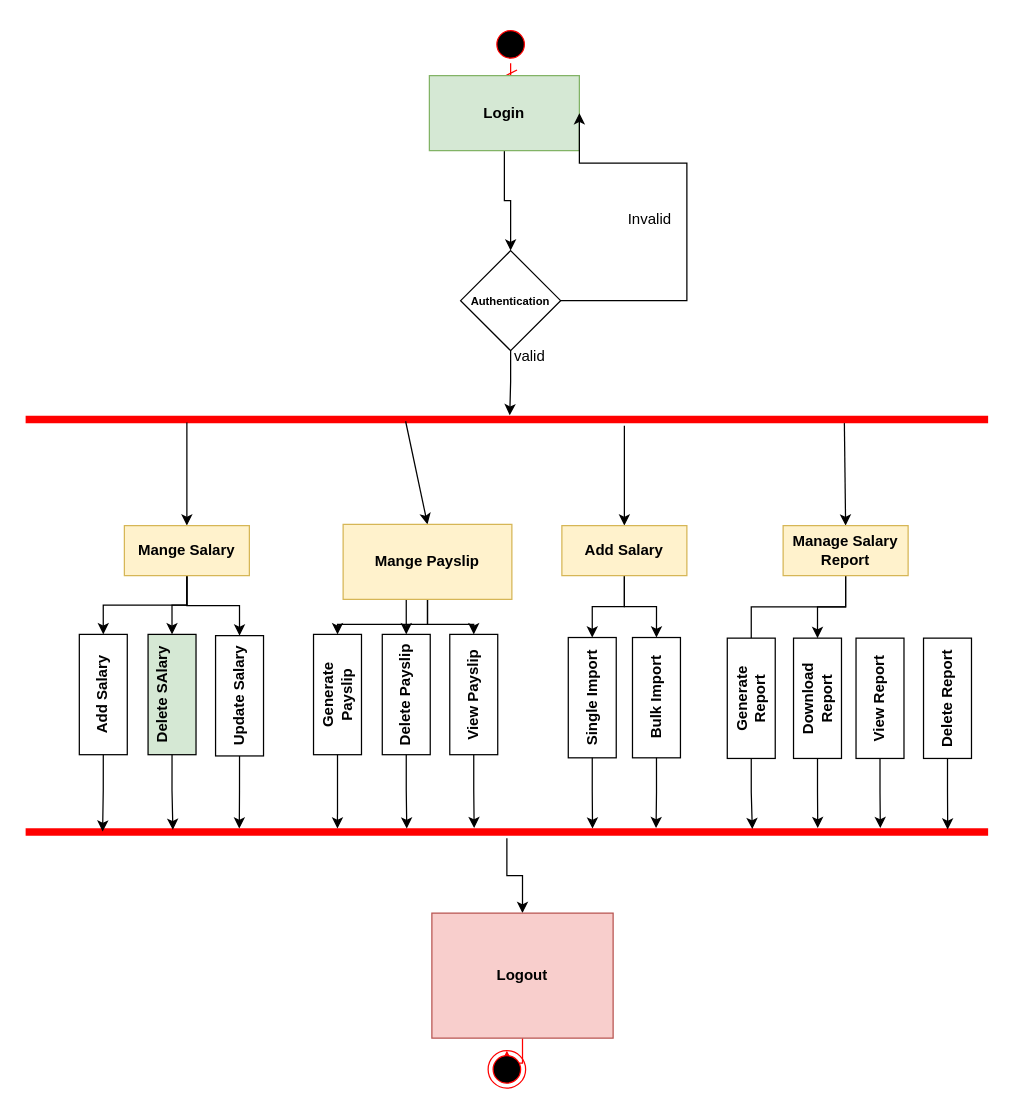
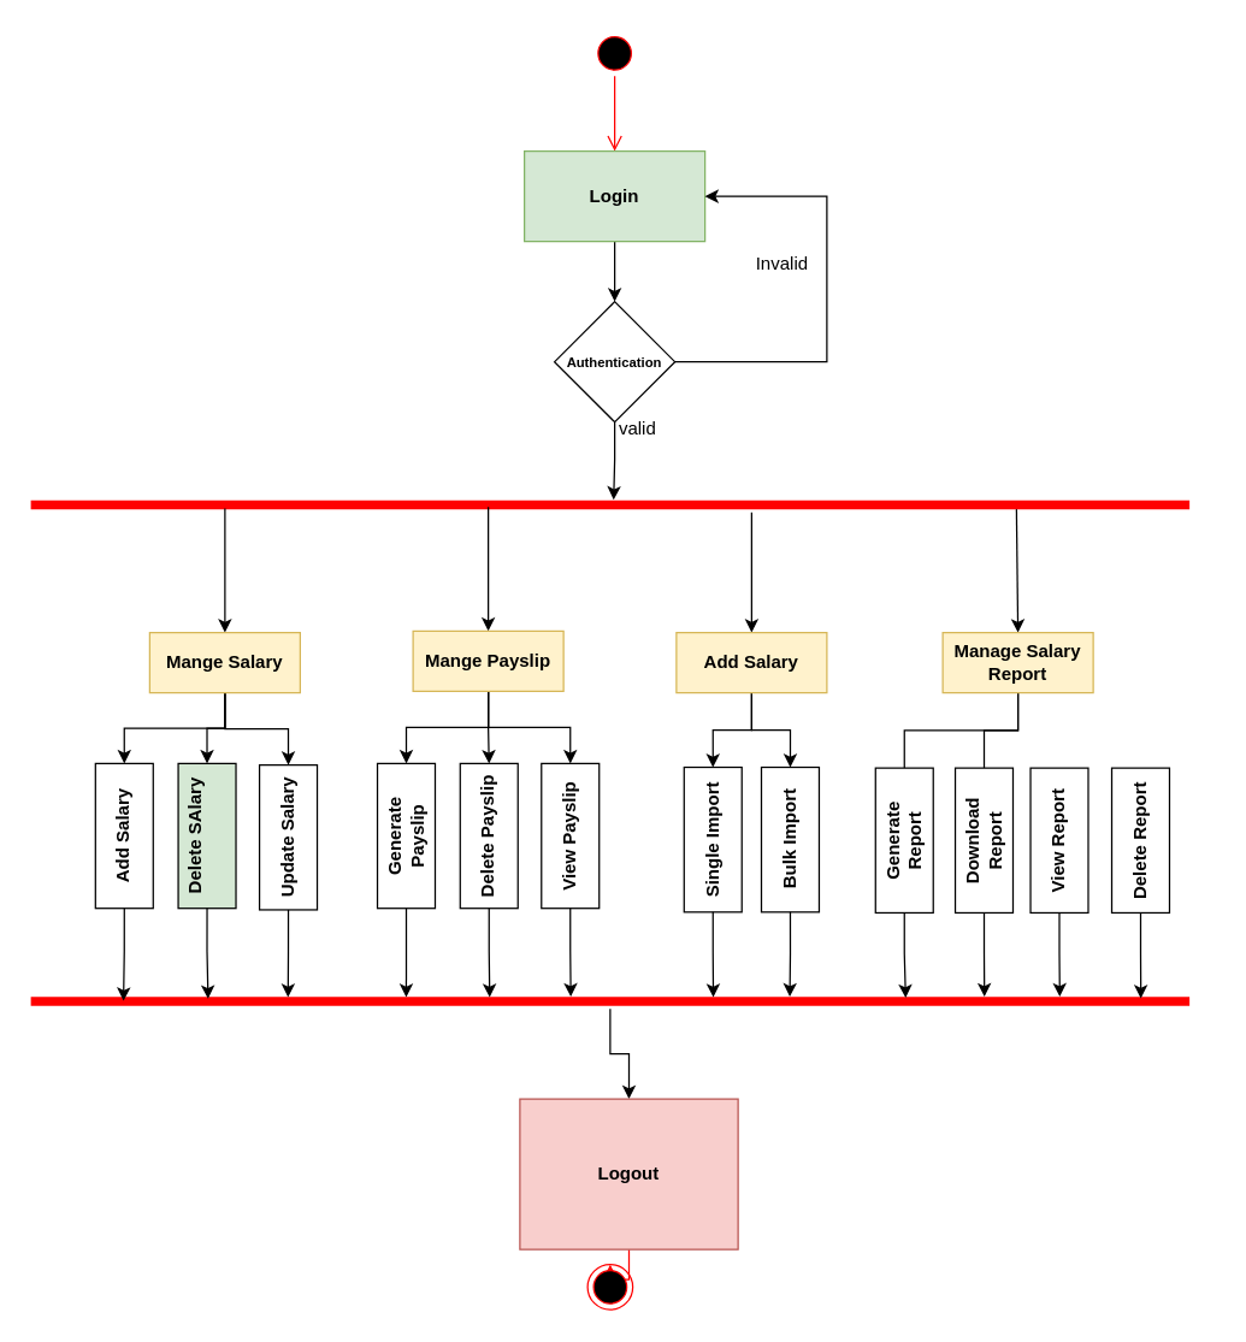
  <mxCell id="0" />
  <mxCell id="1" parent="0" />
  <mxCell id="2" value="" style="ellipse;html=1;shape=startState;fillColor=#000000;strokeColor=#ff0000;fontStyle=1" vertex="1" parent="1"><mxGeometry x="393" y="20" width="30" height="30" as="geometry" /></mxCell>
  <mxCell id="3" value="" style="edgeStyle=orthogonalEdgeStyle;html=1;verticalAlign=bottom;endArrow=open;endSize=8;strokeColor=#ff0000;rounded=0;entryX=0.5;entryY=0;entryDx=0;entryDy=0;fontStyle=1" edge="1" source="2" parent="1" target="5"><mxGeometry relative="1" as="geometry"><mxPoint x="408" y="110" as="targetPoint" /></mxGeometry></mxCell>
  <mxCell id="4" style="edgeStyle=orthogonalEdgeStyle;rounded=0;orthogonalLoop=1;jettySize=auto;html=1;exitX=0.5;exitY=1;exitDx=0;exitDy=0;fontStyle=1" edge="1" parent="1" source="5" target="7"><mxGeometry relative="1" as="geometry" /></mxCell>
- <mxCell id="5" value="Login" style="rounded=0;whiteSpace=wrap;html=1;fontStyle=1;fillColor=#d5e8d4;strokeColor=#82b366;" vertex="1" parent="1"><mxGeometry x="343" y="60" width="120" height="60" as="geometry" /></mxCell>
+ <mxCell id="5" value="Login" style="rounded=0;whiteSpace=wrap;html=1;fontStyle=1;fillColor=#d5e8d4;strokeColor=#82b366;" vertex="1" parent="1"><mxGeometry x="348" y="100" width="120" height="60" as="geometry" /></mxCell>
  <mxCell id="6" style="edgeStyle=orthogonalEdgeStyle;rounded=0;orthogonalLoop=1;jettySize=auto;html=1;exitX=1;exitY=0.5;exitDx=0;exitDy=0;entryX=1;entryY=0.5;entryDx=0;entryDy=0;fontStyle=1" edge="1" parent="1" source="7" target="5"><mxGeometry relative="1" as="geometry"><Array as="points"><mxPoint x="549" y="240" /><mxPoint x="549" y="130" /></Array></mxGeometry></mxCell>
  <mxCell id="7" value="&lt;font style=&quot;font-size: 9px;&quot;&gt;&lt;span&gt;Authentication&lt;/span&gt;&lt;/font&gt;" style="rhombus;whiteSpace=wrap;html=1;fontStyle=1" vertex="1" parent="1"><mxGeometry x="368" y="200" width="80" height="80" as="geometry" /></mxCell>
  <mxCell id="8" value="" style="shape=line;html=1;strokeWidth=6;strokeColor=#ff0000;" vertex="1" parent="1"><mxGeometry x="20" y="330" width="770" height="10" as="geometry" /></mxCell>
  <mxCell id="9" style="edgeStyle=orthogonalEdgeStyle;rounded=0;orthogonalLoop=1;jettySize=auto;html=1;exitX=0.5;exitY=1;exitDx=0;exitDy=0;entryX=0.503;entryY=0.171;entryDx=0;entryDy=0;entryPerimeter=0;fontStyle=1" edge="1" parent="1" source="7" target="8"><mxGeometry relative="1" as="geometry" /></mxCell>
  <mxCell id="10" value="" style="endArrow=classic;html=1;rounded=0;exitX=0.054;exitY=0.75;exitDx=0;exitDy=0;exitPerimeter=0;entryX=0.5;entryY=0;entryDx=0;entryDy=0;fontStyle=1" edge="1" parent="1" target="17"><mxGeometry width="50" height="50" relative="1" as="geometry"><mxPoint x="149" y="337.5" as="sourcePoint" /><mxPoint x="149.42" y="410" as="targetPoint" /></mxGeometry></mxCell>
  <mxCell id="11" value="" style="endArrow=classic;html=1;rounded=0;exitX=0.054;exitY=0.75;exitDx=0;exitDy=0;exitPerimeter=0;entryX=0.5;entryY=0;entryDx=0;entryDy=0;fontStyle=1" edge="1" parent="1" target="21"><mxGeometry width="50" height="50" relative="1" as="geometry"><mxPoint x="324" y="336.5" as="sourcePoint" /><mxPoint x="324.42" y="409" as="targetPoint" /></mxGeometry></mxCell>
  <mxCell id="12" value="" style="endArrow=classic;html=1;rounded=0;exitX=0.054;exitY=0.75;exitDx=0;exitDy=0;exitPerimeter=0;entryX=0.5;entryY=0;entryDx=0;entryDy=0;fontStyle=1" edge="1" parent="1" target="24"><mxGeometry width="50" height="50" relative="1" as="geometry"><mxPoint x="499" y="340" as="sourcePoint" /><mxPoint x="499.42" y="412.5" as="targetPoint" /></mxGeometry></mxCell>
  <mxCell id="13" value="" style="endArrow=classic;html=1;rounded=0;exitX=0.054;exitY=0.75;exitDx=0;exitDy=0;exitPerimeter=0;entryX=0.5;entryY=0;entryDx=0;entryDy=0;fontStyle=1" edge="1" parent="1" target="27"><mxGeometry width="50" height="50" relative="1" as="geometry"><mxPoint x="675" y="338" as="sourcePoint" /><mxPoint x="675.42" y="410.5" as="targetPoint" /></mxGeometry></mxCell>
  <mxCell id="14" style="edgeStyle=orthogonalEdgeStyle;rounded=0;orthogonalLoop=1;jettySize=auto;html=1;exitX=0.5;exitY=1;exitDx=0;exitDy=0;fontStyle=1" edge="1" parent="1" source="17" target="28"><mxGeometry relative="1" as="geometry" /></mxCell>
  <mxCell id="15" style="edgeStyle=orthogonalEdgeStyle;rounded=0;orthogonalLoop=1;jettySize=auto;html=1;exitX=0.5;exitY=1;exitDx=0;exitDy=0;fontStyle=1" edge="1" parent="1" source="17" target="35"><mxGeometry relative="1" as="geometry" /></mxCell>
  <mxCell id="16" style="edgeStyle=orthogonalEdgeStyle;rounded=0;orthogonalLoop=1;jettySize=auto;html=1;exitX=0.5;exitY=1;exitDx=0;exitDy=0;fontStyle=1" edge="1" parent="1" source="17" target="34"><mxGeometry relative="1" as="geometry" /></mxCell>
  <mxCell id="17" value="&lt;font style=&quot;font-size: 12px;&quot;&gt;&lt;br&gt;Mange Salary&lt;/font&gt;&lt;div style=&quot;&quot;&gt;&lt;br&gt;&lt;/div&gt;" style="rounded=0;whiteSpace=wrap;html=1;fontStyle=1;fillColor=#fff2cc;strokeColor=#d6b656;" vertex="1" parent="1"><mxGeometry x="99" y="420" width="100" height="40" as="geometry" /></mxCell>
  <mxCell id="18" style="edgeStyle=orthogonalEdgeStyle;rounded=0;orthogonalLoop=1;jettySize=auto;html=1;exitX=0.5;exitY=1;exitDx=0;exitDy=0;entryX=0.5;entryY=0;entryDx=0;entryDy=0;fontStyle=1" edge="1" parent="1" source="21" target="38"><mxGeometry relative="1" as="geometry" /></mxCell>
  <mxCell id="19" style="edgeStyle=orthogonalEdgeStyle;rounded=0;orthogonalLoop=1;jettySize=auto;html=1;exitX=0.5;exitY=1;exitDx=0;exitDy=0;fontStyle=1" edge="1" parent="1" source="21" target="36"><mxGeometry relative="1" as="geometry" /></mxCell>
  <mxCell id="20" style="edgeStyle=orthogonalEdgeStyle;rounded=0;orthogonalLoop=1;jettySize=auto;html=1;exitX=0.5;exitY=1;exitDx=0;exitDy=0;entryX=0.5;entryY=0;entryDx=0;entryDy=0;fontStyle=1" edge="1" parent="1" source="21" target="37"><mxGeometry relative="1" as="geometry" /></mxCell>
- <mxCell id="21" value="&lt;font style=&quot;font-size: 12px;&quot;&gt;&lt;br&gt;Mange Payslip&lt;/font&gt;&lt;div style=&quot;&quot;&gt;&lt;br&gt;&lt;/div&gt;" style="rounded=0;whiteSpace=wrap;html=1;fontStyle=1;fillColor=#fff2cc;strokeColor=#d6b656;" vertex="1" parent="1"><mxGeometry x="274" y="419" width="135" height="60" as="geometry" /></mxCell>
+ <mxCell id="21" value="&lt;font style=&quot;font-size: 12px;&quot;&gt;&lt;br&gt;Mange Payslip&lt;/font&gt;&lt;div style=&quot;&quot;&gt;&lt;br&gt;&lt;/div&gt;" style="rounded=0;whiteSpace=wrap;html=1;fontStyle=1;fillColor=#fff2cc;strokeColor=#d6b656;" vertex="1" parent="1"><mxGeometry x="274" y="419" width="100" height="40" as="geometry" /></mxCell>
  <mxCell id="22" style="edgeStyle=orthogonalEdgeStyle;rounded=0;orthogonalLoop=1;jettySize=auto;html=1;exitX=0.5;exitY=1;exitDx=0;exitDy=0;entryX=0.5;entryY=0;entryDx=0;entryDy=0;fontStyle=1" edge="1" parent="1" source="24" target="39"><mxGeometry relative="1" as="geometry" /></mxCell>
  <mxCell id="23" style="edgeStyle=orthogonalEdgeStyle;rounded=0;orthogonalLoop=1;jettySize=auto;html=1;exitX=0.5;exitY=1;exitDx=0;exitDy=0;entryX=0.5;entryY=0;entryDx=0;entryDy=0;fontStyle=1" edge="1" parent="1" source="24" target="40"><mxGeometry relative="1" as="geometry" /></mxCell>
  <mxCell id="24" value="&lt;font style=&quot;font-size: 12px;&quot;&gt;Add Salary&lt;/font&gt;" style="rounded=0;whiteSpace=wrap;html=1;fontStyle=1;fillColor=#fff2cc;strokeColor=#d6b656;" vertex="1" parent="1"><mxGeometry x="449" y="420" width="100" height="40" as="geometry" /></mxCell>
  <mxCell id="25" style="edgeStyle=orthogonalEdgeStyle;rounded=0;orthogonalLoop=1;jettySize=auto;html=1;exitX=0.5;exitY=1;exitDx=0;exitDy=0;entryX=0.5;entryY=0;entryDx=0;entryDy=0;fontStyle=1;endArrow=none;" edge="1" parent="1" source="27" target="41"><mxGeometry relative="1" as="geometry" /></mxCell>
- <mxCell id="26" style="edgeStyle=orthogonalEdgeStyle;rounded=0;orthogonalLoop=1;jettySize=auto;html=1;exitX=0.5;exitY=1;exitDx=0;exitDy=0;entryX=0.5;entryY=0;entryDx=0;entryDy=0;fontStyle=1" edge="1" parent="1" source="27" target="42"><mxGeometry relative="1" as="geometry" /></mxCell>
+ <mxCell id="26" style="edgeStyle=orthogonalEdgeStyle;rounded=0;orthogonalLoop=1;jettySize=auto;html=1;exitX=0.5;exitY=1;exitDx=0;exitDy=0;entryX=0.5;entryY=0;entryDx=0;entryDy=0;fontStyle=1;endArrow=none;" edge="1" parent="1" source="27" target="42"><mxGeometry relative="1" as="geometry" /></mxCell>
  <mxCell id="27" value="Manage Salary Report" style="rounded=0;whiteSpace=wrap;html=1;fontStyle=1;fillColor=#fff2cc;strokeColor=#d6b656;" vertex="1" parent="1"><mxGeometry x="626" y="420" width="100" height="40" as="geometry" /></mxCell>
  <mxCell id="28" value="Add Salary" style="whiteSpace=wrap;html=1;rounded=0;flipV=1;direction=south;rotation=-90;fontStyle=1;" vertex="1" parent="1"><mxGeometry x="34" y="535.95" width="96.25" height="38.37" as="geometry" /></mxCell>
  <mxCell id="29" style="edgeStyle=orthogonalEdgeStyle;rounded=0;orthogonalLoop=1;jettySize=auto;html=1;entryX=0.5;entryY=0;entryDx=0;entryDy=0;fontStyle=1" edge="1" parent="1" source="30" target="32"><mxGeometry relative="1" as="geometry" /></mxCell>
  <mxCell id="30" value="" style="shape=line;html=1;strokeWidth=6;strokeColor=#ff0000;" vertex="1" parent="1"><mxGeometry x="20" y="660" width="770" height="10" as="geometry" /></mxCell>
  <mxCell id="31" style="edgeStyle=orthogonalEdgeStyle;rounded=0;orthogonalLoop=1;jettySize=auto;html=1;entryX=0.5;entryY=0;entryDx=0;entryDy=0;fillColor=#e51400;strokeColor=#ff0000;" edge="1" parent="1" source="32" target="33"><mxGeometry relative="1" as="geometry" /></mxCell>
  <mxCell id="32" value="Logout" style="rounded=0;whiteSpace=wrap;html=1;fontStyle=1;fillColor=#f8cecc;strokeColor=#b85450;" vertex="1" parent="1"><mxGeometry x="345" y="730" width="145" height="100" as="geometry" /></mxCell>
  <mxCell id="33" value="" style="ellipse;html=1;shape=endState;fillColor=#000000;strokeColor=#ff0000;" vertex="1" parent="1"><mxGeometry x="390" y="840" width="30" height="30" as="geometry" /></mxCell>
  <mxCell id="34" value="Update Salary" style="whiteSpace=wrap;html=1;rounded=0;flipV=1;direction=south;rotation=-90;fontStyle=1;" vertex="1" parent="1"><mxGeometry x="143" y="536.95" width="96.25" height="38.37" as="geometry" /></mxCell>
  <mxCell id="35" value="Delete SAlary&lt;div&gt;&lt;br&gt;&lt;/div&gt;" style="whiteSpace=wrap;html=1;rounded=0;flipV=1;direction=south;rotation=-90;fontStyle=1;fillColor=#d5e8d4;" vertex="1" parent="1"><mxGeometry x="89" y="535.95" width="96.25" height="38.37" as="geometry" /></mxCell>
  <mxCell id="36" value="Generate Payslip" style="whiteSpace=wrap;html=1;rounded=0;flipV=1;direction=south;rotation=-90;fontStyle=1;" vertex="1" parent="1"><mxGeometry x="221.37" y="535.95" width="96.25" height="38.37" as="geometry" /></mxCell>
  <mxCell id="37" value="View Payslip" style="whiteSpace=wrap;html=1;rounded=0;flipV=1;direction=south;rotation=-90;fontStyle=1;" vertex="1" parent="1"><mxGeometry x="330.37" y="535.95" width="96.25" height="38.37" as="geometry" /></mxCell>
  <mxCell id="38" value="Delete Payslip" style="whiteSpace=wrap;html=1;rounded=0;flipV=1;direction=south;rotation=-90;fontStyle=1;" vertex="1" parent="1"><mxGeometry x="276.37" y="535.95" width="96.25" height="38.37" as="geometry" /></mxCell>
  <mxCell id="39" value="Single Import" style="whiteSpace=wrap;html=1;rounded=0;flipV=1;direction=south;rotation=-90;fontStyle=1" vertex="1" parent="1"><mxGeometry x="425.19" y="538.45" width="96.25" height="38.37" as="geometry" /></mxCell>
  <mxCell id="40" value="Bulk Import" style="whiteSpace=wrap;html=1;rounded=0;flipV=1;direction=south;rotation=-90;fontStyle=1" vertex="1" parent="1"><mxGeometry x="476.56" y="538.45" width="96.25" height="38.37" as="geometry" /></mxCell>
  <mxCell id="41" value="Generate Report" style="whiteSpace=wrap;html=1;rounded=0;flipV=1;direction=south;rotation=-90;fontStyle=1" vertex="1" parent="1"><mxGeometry x="552.37" y="538.95" width="96.25" height="38.37" as="geometry" /></mxCell>
  <mxCell id="42" value="Download Report" style="whiteSpace=wrap;html=1;rounded=0;flipV=1;direction=south;rotation=-90;fontStyle=1" vertex="1" parent="1"><mxGeometry x="605.37" y="538.95" width="96.25" height="38.37" as="geometry" /></mxCell>
  <mxCell id="43" value="Delete Report" style="whiteSpace=wrap;html=1;rounded=0;flipV=1;direction=south;rotation=-90;fontStyle=1" vertex="1" parent="1"><mxGeometry x="709.37" y="538.95" width="96.25" height="38.37" as="geometry" /></mxCell>
  <mxCell id="44" value="View Report" style="whiteSpace=wrap;html=1;rounded=0;flipV=1;direction=south;rotation=-90;fontStyle=1" vertex="1" parent="1"><mxGeometry x="655.37" y="538.95" width="96.25" height="38.37" as="geometry" /></mxCell>
  <mxCell id="45" style="edgeStyle=orthogonalEdgeStyle;rounded=0;orthogonalLoop=1;jettySize=auto;html=1;exitX=0.5;exitY=1;exitDx=0;exitDy=0;entryX=0.08;entryY=0.476;entryDx=0;entryDy=0;entryPerimeter=0;fontStyle=1" edge="1" parent="1" source="28" target="30"><mxGeometry relative="1" as="geometry" /></mxCell>
  <mxCell id="46" style="edgeStyle=orthogonalEdgeStyle;rounded=0;orthogonalLoop=1;jettySize=auto;html=1;exitX=0.5;exitY=1;exitDx=0;exitDy=0;entryX=0.153;entryY=0.338;entryDx=0;entryDy=0;entryPerimeter=0;fontStyle=1" edge="1" parent="1" source="35" target="30"><mxGeometry relative="1" as="geometry" /></mxCell>
  <mxCell id="47" style="edgeStyle=orthogonalEdgeStyle;rounded=0;orthogonalLoop=1;jettySize=auto;html=1;exitX=0.5;exitY=1;exitDx=0;exitDy=0;entryX=0.222;entryY=0.24;entryDx=0;entryDy=0;entryPerimeter=0;fontStyle=1" edge="1" parent="1" source="34" target="30"><mxGeometry relative="1" as="geometry" /></mxCell>
  <mxCell id="48" style="edgeStyle=orthogonalEdgeStyle;rounded=0;orthogonalLoop=1;jettySize=auto;html=1;exitX=0.5;exitY=1;exitDx=0;exitDy=0;entryX=0.324;entryY=0.24;entryDx=0;entryDy=0;entryPerimeter=0;fontStyle=1" edge="1" parent="1" source="36" target="30"><mxGeometry relative="1" as="geometry" /></mxCell>
  <mxCell id="49" style="edgeStyle=orthogonalEdgeStyle;rounded=0;orthogonalLoop=1;jettySize=auto;html=1;exitX=0.5;exitY=1;exitDx=0;exitDy=0;entryX=0.396;entryY=0.24;entryDx=0;entryDy=0;entryPerimeter=0;fontStyle=1" edge="1" parent="1" source="38" target="30"><mxGeometry relative="1" as="geometry" /></mxCell>
  <mxCell id="50" style="edgeStyle=orthogonalEdgeStyle;rounded=0;orthogonalLoop=1;jettySize=auto;html=1;exitX=0.5;exitY=1;exitDx=0;exitDy=0;entryX=0.466;entryY=0.2;entryDx=0;entryDy=0;entryPerimeter=0;fontStyle=1" edge="1" parent="1" source="37" target="30"><mxGeometry relative="1" as="geometry" /></mxCell>
  <mxCell id="51" style="edgeStyle=orthogonalEdgeStyle;rounded=0;orthogonalLoop=1;jettySize=auto;html=1;exitX=0.5;exitY=1;exitDx=0;exitDy=0;entryX=0.589;entryY=0.24;entryDx=0;entryDy=0;entryPerimeter=0;fontStyle=1" edge="1" parent="1" source="39" target="30"><mxGeometry relative="1" as="geometry" /></mxCell>
  <mxCell id="52" style="edgeStyle=orthogonalEdgeStyle;rounded=0;orthogonalLoop=1;jettySize=auto;html=1;exitX=0.5;exitY=1;exitDx=0;exitDy=0;entryX=0.655;entryY=0.2;entryDx=0;entryDy=0;entryPerimeter=0;fontStyle=1" edge="1" parent="1" source="40" target="30"><mxGeometry relative="1" as="geometry" /></mxCell>
  <mxCell id="53" style="edgeStyle=orthogonalEdgeStyle;rounded=0;orthogonalLoop=1;jettySize=auto;html=1;exitX=0.5;exitY=1;exitDx=0;exitDy=0;entryX=0.755;entryY=0.28;entryDx=0;entryDy=0;entryPerimeter=0;fontStyle=1" edge="1" parent="1" source="41" target="30"><mxGeometry relative="1" as="geometry" /></mxCell>
  <mxCell id="54" style="edgeStyle=orthogonalEdgeStyle;rounded=0;orthogonalLoop=1;jettySize=auto;html=1;exitX=0.5;exitY=1;exitDx=0;exitDy=0;entryX=0.823;entryY=0.2;entryDx=0;entryDy=0;entryPerimeter=0;fontStyle=1" edge="1" parent="1" source="42" target="30"><mxGeometry relative="1" as="geometry" /></mxCell>
  <mxCell id="55" style="edgeStyle=orthogonalEdgeStyle;rounded=0;orthogonalLoop=1;jettySize=auto;html=1;exitX=0.5;exitY=1;exitDx=0;exitDy=0;entryX=0.888;entryY=0.2;entryDx=0;entryDy=0;entryPerimeter=0;fontStyle=1" edge="1" parent="1" source="44" target="30"><mxGeometry relative="1" as="geometry" /></mxCell>
  <mxCell id="56" style="edgeStyle=orthogonalEdgeStyle;rounded=0;orthogonalLoop=1;jettySize=auto;html=1;exitX=0.5;exitY=1;exitDx=0;exitDy=0;entryX=0.958;entryY=0.32;entryDx=0;entryDy=0;entryPerimeter=0;fontStyle=1" edge="1" parent="1" source="43" target="30"><mxGeometry relative="1" as="geometry" /></mxCell>
  <mxCell id="57" value="valid" style="text;html=1;align=center;verticalAlign=middle;resizable=0;points=[];autosize=1;strokeColor=none;fillColor=none;" vertex="1" parent="1"><mxGeometry x="398" y="270" width="50" height="30" as="geometry" /></mxCell>
  <mxCell id="58" value="Invalid" style="text;html=1;align=center;verticalAlign=middle;resizable=0;points=[];autosize=1;strokeColor=none;fillColor=none;" vertex="1" parent="1"><mxGeometry x="489" y="160" width="60" height="30" as="geometry" /></mxCell>
